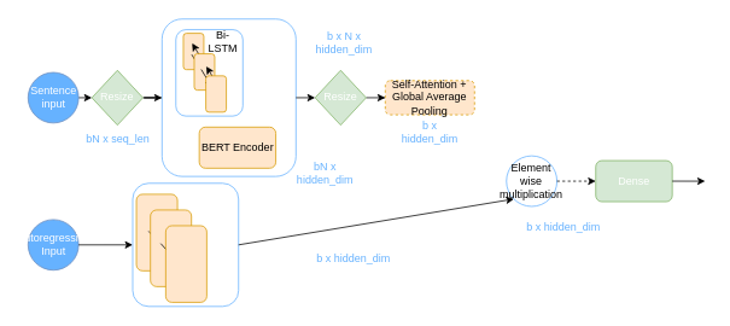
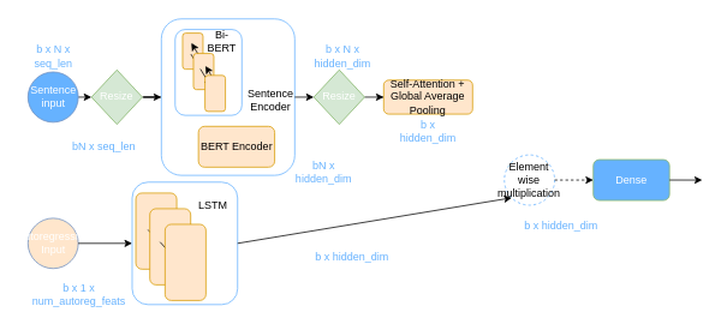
  <mxCell id="0" />
  <mxCell id="1" parent="0" />
  <mxCell id="2" value="" style="group" vertex="1" connectable="0" parent="1"><mxGeometry x="20" y="28" width="765" height="310" as="geometry" /></mxCell>
  <mxCell id="3" value="" style="rounded=1;whiteSpace=wrap;html=1;shadow=0;glass=0;sketch=0;strokeColor=#d79b00;fillColor=#ffe6cc;rotation=90;" vertex="1" parent="2"><mxGeometry x="110.696" y="205.659" width="84.608" height="45.366" as="geometry" /></mxCell>
  <mxCell id="4" value="" style="endArrow=classic;html=1;rounded=0;fontColor=#000000;entryX=0.5;entryY=1;entryDx=0;entryDy=0;exitX=0.5;exitY=1;exitDx=0;exitDy=0;" edge="1" parent="2"><mxGeometry width="50" height="50" relative="1" as="geometry"><mxPoint x="143.834" y="226.829" as="sourcePoint" /><mxPoint x="159.346" y="244.22" as="targetPoint" /></mxGeometry></mxCell>
  <mxCell id="5" style="edgeStyle=orthogonalEdgeStyle;rounded=0;orthogonalLoop=1;jettySize=auto;html=1;exitX=1;exitY=0.5;exitDx=0;exitDy=0;entryX=0;entryY=0.5;entryDx=0;entryDy=0;fontColor=#FFFFFF;" edge="1" parent="2" source="6" target="24"><mxGeometry relative="1" as="geometry" /></mxCell>
  <mxCell id="6" value="Sentence&lt;br&gt;input" style="ellipse;whiteSpace=wrap;html=1;aspect=fixed;fillColor=#66B2FF;strokeColor=#6c8ebf;fontColor=#FFFFFF;" vertex="1" parent="2"><mxGeometry x="10.576" y="51.476" width="55.837" height="55.837" as="geometry" /></mxCell>
+ <mxCell id="7" value="b x N x seq_len" style="text;html=1;strokeColor=none;fillColor=none;align=center;verticalAlign=middle;whiteSpace=wrap;rounded=0;fontColor=#66B2FF;" vertex="1" parent="2"><mxGeometry y="22.683" width="77.558" height="22.683" as="geometry" /></mxCell>
  <mxCell id="8" value="" style="group;fontStyle=4" vertex="1" connectable="0" parent="2"><mxGeometry x="179.793" width="133.963" height="166.341" as="geometry" /></mxCell>
  <mxCell id="9" value="" style="group;fontStyle=0" vertex="1" connectable="0" parent="8"><mxGeometry x="5.718" width="73.165" height="103.585" as="geometry" /></mxCell>
  <mxCell id="10" value="" style="rounded=1;whiteSpace=wrap;html=1;shadow=0;glass=0;sketch=0;fontColor=#FFFFFF;fillColor=none;rotation=-90;strokeColor=#66B2FF;fontStyle=0" vertex="1" parent="9"><mxGeometry x="-22.266" y="14.91" width="95.431" height="74.067" as="geometry" /></mxCell>
  <mxCell id="11" value="" style="group;fontStyle=0" vertex="1" connectable="0" parent="9"><mxGeometry x="-2.538" y="5.293" width="64.584" height="91.488" as="geometry" /></mxCell>
  <mxCell id="12" value="" style="rounded=1;whiteSpace=wrap;html=1;fillColor=#ffe6cc;rotation=-90;strokeColor=#d79b00;glass=0;sketch=0;shadow=0;container=0;fontStyle=0" vertex="1" parent="11"><mxGeometry x="-9.489" y="11.689" width="40.092" height="22.642" as="geometry" /></mxCell>
  <mxCell id="13" value="" style="endArrow=classic;html=1;rounded=0;fontColor=#FFFFFF;entryX=0.75;entryY=0;entryDx=0;entryDy=0;fontStyle=0" edge="1" parent="11"><mxGeometry width="50" height="50" relative="1" as="geometry"><mxPoint x="8.552" y="26.406" as="sourcePoint" /><mxPoint x="20.58" y="46.217" as="targetPoint" /></mxGeometry></mxCell>
  <mxCell id="14" value="" style="endArrow=classic;html=1;rounded=0;fontColor=#FFFFFF;entryX=0.75;entryY=0;entryDx=0;entryDy=0;fontStyle=0" edge="1" parent="11"><mxGeometry width="50" height="50" relative="1" as="geometry"><mxPoint x="20.981" y="33.764" as="sourcePoint" /><mxPoint x="8.953" y="13.953" as="targetPoint" /></mxGeometry></mxCell>
  <mxCell id="15" value="" style="rounded=1;whiteSpace=wrap;html=1;fillColor=#ffe6cc;rotation=-90;strokeColor=#d79b00;container=0;fontStyle=0" vertex="1" parent="11"><mxGeometry x="2.538" y="34.33" width="40.092" height="22.642" as="geometry" /></mxCell>
  <mxCell id="16" value="" style="endArrow=classic;html=1;rounded=0;fontColor=#FFFFFF;entryX=0.75;entryY=0;entryDx=0;entryDy=0;fontStyle=0" edge="1" parent="11"><mxGeometry width="50" height="50" relative="1" as="geometry"><mxPoint x="18.976" y="42.821" as="sourcePoint" /><mxPoint x="31.004" y="62.632" as="targetPoint" /></mxGeometry></mxCell>
  <mxCell id="17" value="" style="endArrow=classic;html=1;rounded=0;fontColor=#FFFFFF;entryX=0.75;entryY=0;entryDx=0;entryDy=0;fontStyle=0" edge="1" parent="11"><mxGeometry width="50" height="50" relative="1" as="geometry"><mxPoint x="36.617" y="59.236" as="sourcePoint" /><mxPoint x="24.589" y="39.424" as="targetPoint" /></mxGeometry></mxCell>
  <mxCell id="18" value="" style="rounded=1;whiteSpace=wrap;html=1;fillColor=#ffe6cc;rotation=-90;strokeColor=#d79b00;container=0;fontStyle=0" vertex="1" parent="11"><mxGeometry x="15.368" y="58.67" width="40.092" height="22.642" as="geometry" /></mxCell>
- <mxCell id="19" value="Bi-LSTM" style="text;html=1;strokeColor=none;fillColor=none;align=center;verticalAlign=middle;whiteSpace=wrap;rounded=0;shadow=0;glass=0;sketch=0;fontColor=#000000;fontStyle=0" vertex="1" parent="11"><mxGeometry x="22.28" width="42.304" height="22.683" as="geometry" /></mxCell>
+ <mxCell id="19" value="Bi-BERT" style="text;html=1;strokeColor=none;fillColor=none;align=center;verticalAlign=middle;whiteSpace=wrap;rounded=0;shadow=0;glass=0;sketch=0;fontColor=#000000;fontStyle=0" vertex="1" parent="11"><mxGeometry x="22.28" width="42.304" height="22.683" as="geometry" /></mxCell>
  <mxCell id="20" value="BERT Encoder" style="rounded=1;whiteSpace=wrap;html=1;shadow=0;glass=0;sketch=0;strokeColor=#d79b00;fillColor=#ffe6cc;fontStyle=0" vertex="1" parent="8"><mxGeometry x="20" y="111.902" width="84.608" height="45.366" as="geometry" /></mxCell>
  <mxCell id="21" value="" style="rounded=1;whiteSpace=wrap;html=1;shadow=0;glass=0;sketch=0;strokeColor=#66B2FF;fontColor=#FFFFFF;fillColor=none;fontStyle=0" vertex="1" parent="8"><mxGeometry x="-21.152" y="-7.561" width="148.065" height="173.902" as="geometry" /></mxCell>
+ <mxCell id="22" value="Sentence Encoder" style="text;html=1;strokeColor=none;fillColor=none;align=center;verticalAlign=middle;whiteSpace=wrap;rounded=0;shadow=0;glass=0;sketch=0;fontColor=#000000;" vertex="1" parent="8"><mxGeometry x="78.883" y="71.829" width="42.304" height="22.683" as="geometry" /></mxCell>
  <mxCell id="23" style="edgeStyle=orthogonalEdgeStyle;rounded=0;orthogonalLoop=1;jettySize=auto;html=1;fontColor=#000000;" edge="1" parent="2" source="24" target="21"><mxGeometry relative="1" as="geometry" /></mxCell>
  <mxCell id="24" value="Resize" style="rhombus;whiteSpace=wrap;html=1;shadow=0;glass=0;sketch=0;strokeColor=#82b366;fillColor=#d5e8d4;fontColor=#FFFFFF;" vertex="1" parent="2"><mxGeometry x="81.083" y="49.146" width="56.406" height="60.488" as="geometry" /></mxCell>
- <mxCell id="25" value="bN x seq_len" style="text;html=1;strokeColor=none;fillColor=none;align=center;verticalAlign=middle;whiteSpace=wrap;rounded=0;fontColor=#66B2FF;" vertex="1" parent="2"><mxGeometry x="70.507" y="113.415" width="77.558" height="22.683" as="geometry" /></mxCell>
- <mxCell id="26" value="Self-Attention + Global Average Pooling" style="rounded=1;whiteSpace=wrap;html=1;shadow=0;glass=0;sketch=0;strokeColor=#d79b00;fillColor=#ffe6cc;dashed=1;" vertex="1" parent="2"><mxGeometry x="405.415" y="60.488" width="98.71" height="37.805" as="geometry" /></mxCell>
+ <mxCell id="25" value="bN x seq_len" style="text;html=1;strokeColor=none;fillColor=none;align=center;verticalAlign=middle;whiteSpace=wrap;rounded=0;fontColor=#66B2FF;" vertex="1" parent="2"><mxGeometry x="55.507" y="123.415" width="77.558" height="22.683" as="geometry" /></mxCell>
+ <mxCell id="26" value="Self-Attention + Global Average Pooling" style="rounded=1;whiteSpace=wrap;html=1;shadow=0;glass=0;sketch=0;strokeColor=#d79b00;fillColor=#ffe6cc;" vertex="1" parent="2"><mxGeometry x="405.415" y="60.488" width="98.71" height="37.805" as="geometry" /></mxCell>
  <mxCell id="27" style="edgeStyle=orthogonalEdgeStyle;rounded=0;orthogonalLoop=1;jettySize=auto;html=1;fontColor=#000000;" edge="1" parent="2" source="28" target="26"><mxGeometry relative="1" as="geometry" /></mxCell>
  <mxCell id="28" value="Resize" style="rhombus;whiteSpace=wrap;html=1;shadow=0;glass=0;sketch=0;strokeColor=#82b366;fillColor=#d5e8d4;fontColor=#FFFFFF;" vertex="1" parent="2"><mxGeometry x="327.857" y="49.146" width="56.406" height="60.488" as="geometry" /></mxCell>
  <mxCell id="29" value="bN x hidden_dim" style="text;html=1;strokeColor=none;fillColor=none;align=center;verticalAlign=middle;whiteSpace=wrap;rounded=0;fontColor=#66B2FF;" vertex="1" parent="2"><mxGeometry x="299.654" y="151.22" width="77.558" height="22.683" as="geometry" /></mxCell>
- <mxCell id="30" value="b x N x hidden_dim" style="text;html=1;strokeColor=none;fillColor=none;align=center;verticalAlign=middle;whiteSpace=wrap;rounded=0;fontColor=#66B2FF;" vertex="1" parent="2"><mxGeometry x="320.806" y="7.683" width="77.558" height="22.683" as="geometry" /></mxCell>
+ <mxCell id="30" value="b x N x hidden_dim" style="text;html=1;strokeColor=none;fillColor=none;align=center;verticalAlign=middle;whiteSpace=wrap;rounded=0;fontColor=#66B2FF;" vertex="1" parent="2"><mxGeometry x="320.806" y="22.683" width="77.558" height="22.683" as="geometry" /></mxCell>
  <mxCell id="31" style="edgeStyle=orthogonalEdgeStyle;rounded=0;orthogonalLoop=1;jettySize=auto;html=1;exitX=1;exitY=0.5;exitDx=0;exitDy=0;entryX=0;entryY=0.5;entryDx=0;entryDy=0;fontColor=#000000;" edge="1" parent="2" source="21" target="28"><mxGeometry relative="1" as="geometry" /></mxCell>
  <mxCell id="32" style="edgeStyle=orthogonalEdgeStyle;rounded=0;orthogonalLoop=1;jettySize=auto;html=1;exitX=0.5;exitY=1;exitDx=0;exitDy=0;fontColor=#000000;" edge="1" parent="2" source="25" target="25"><mxGeometry relative="1" as="geometry" /></mxCell>
  <mxCell id="33" value="b x hidden_dim" style="text;html=1;strokeColor=none;fillColor=none;align=center;verticalAlign=middle;whiteSpace=wrap;rounded=0;fontColor=#66B2FF;" vertex="1" parent="2"><mxGeometry x="415.991" y="105.854" width="77.558" height="22.683" as="geometry" /></mxCell>
- <mxCell id="34" value="Element wise&lt;br&gt;multiplication" style="ellipse;whiteSpace=wrap;html=1;aspect=fixed;shadow=0;glass=0;sketch=0;strokeColor=#66B2FF;fontColor=#000000;fillColor=none;" vertex="1" parent="2"><mxGeometry x="539.378" y="143.659" width="55.837" height="55.837" as="geometry" /></mxCell>
- <mxCell id="35" value="Autoregressive&lt;br&gt;Input" style="ellipse;whiteSpace=wrap;html=1;aspect=fixed;fillColor=#66B2FF;strokeColor=#6c8ebf;fontColor=#FFFFFF;" vertex="1" parent="2"><mxGeometry x="10.576" y="214.037" width="55.837" height="55.837" as="geometry" /></mxCell>
+ <mxCell id="34" value="Element wise&lt;br&gt;multiplication" style="ellipse;whiteSpace=wrap;html=1;aspect=fixed;shadow=0;glass=0;sketch=0;strokeColor=#66B2FF;fontColor=#000000;fillColor=none;dashed=1;" vertex="1" parent="2"><mxGeometry x="539.378" y="143.659" width="55.837" height="55.837" as="geometry" /></mxCell>
+ <mxCell id="35" value="Autoregressive&lt;br&gt;Input" style="ellipse;whiteSpace=wrap;html=1;aspect=fixed;fillColor=#ffe6cc;strokeColor=#6c8ebf;fontColor=#FFFFFF;" vertex="1" parent="2"><mxGeometry x="10.576" y="214.037" width="55.837" height="55.837" as="geometry" /></mxCell>
  <mxCell id="36" value="" style="rounded=1;whiteSpace=wrap;html=1;shadow=0;glass=0;sketch=0;strokeColor=#d79b00;fillColor=#ffe6cc;rotation=90;" vertex="1" parent="2"><mxGeometry x="126.207" y="223.049" width="84.608" height="45.366" as="geometry" /></mxCell>
  <mxCell id="37" value="" style="endArrow=classic;html=1;rounded=0;fontColor=#000000;entryX=0.5;entryY=1;entryDx=0;entryDy=0;exitX=0.5;exitY=1;exitDx=0;exitDy=0;" edge="1" parent="2"><mxGeometry width="50" height="50" relative="1" as="geometry"><mxPoint x="157.23" y="240.439" as="sourcePoint" /><mxPoint x="172.742" y="257.829" as="targetPoint" /></mxGeometry></mxCell>
  <mxCell id="38" value="" style="rounded=1;whiteSpace=wrap;html=1;shadow=0;glass=0;sketch=0;strokeColor=#d79b00;fillColor=#ffe6cc;rotation=90;" vertex="1" parent="2"><mxGeometry x="143.129" y="240.439" width="84.608" height="45.366" as="geometry" /></mxCell>
  <mxCell id="39" value="" style="rounded=1;whiteSpace=wrap;html=1;shadow=0;glass=0;sketch=0;strokeColor=#66B2FF;fontColor=#000000;fillColor=none;" vertex="1" parent="2"><mxGeometry x="126.207" y="173.902" width="117.041" height="136.098" as="geometry" /></mxCell>
  <mxCell id="40" value="" style="endArrow=classic;html=1;rounded=0;fontColor=#000000;exitX=1;exitY=0.5;exitDx=0;exitDy=0;entryX=0;entryY=0.5;entryDx=0;entryDy=0;" edge="1" parent="2" source="35" target="39"><mxGeometry width="50" height="50" relative="1" as="geometry"><mxPoint x="179.793" y="234.39" as="sourcePoint" /><mxPoint x="215.046" y="196.585" as="targetPoint" /></mxGeometry></mxCell>
+ <mxCell id="41" value="b x 1 x num_autoreg_feats" style="text;html=1;strokeColor=none;fillColor=none;align=center;verticalAlign=middle;whiteSpace=wrap;rounded=0;fontColor=#66B2FF;" vertex="1" parent="2"><mxGeometry x="10.576" y="287.317" width="112.811" height="22.683" as="geometry" /></mxCell>
+ <mxCell id="42" value="LSTM" style="text;html=1;strokeColor=none;fillColor=none;align=center;verticalAlign=middle;whiteSpace=wrap;rounded=0;shadow=0;glass=0;sketch=0;fontColor=#000000;" vertex="1" parent="2"><mxGeometry x="195.304" y="189.024" width="42.304" height="22.683" as="geometry" /></mxCell>
  <mxCell id="43" value="" style="endArrow=classic;html=1;rounded=0;fontColor=#000000;exitX=1;exitY=0.5;exitDx=0;exitDy=0;entryX=0;entryY=1;entryDx=0;entryDy=0;" edge="1" parent="2" source="39" target="34"><mxGeometry width="50" height="50" relative="1" as="geometry"><mxPoint x="264.401" y="204.146" as="sourcePoint" /><mxPoint x="299.654" y="166.341" as="targetPoint" /></mxGeometry></mxCell>
  <mxCell id="44" value="b x hidden_dim" style="text;html=1;strokeColor=none;fillColor=none;align=center;verticalAlign=middle;whiteSpace=wrap;rounded=0;fontColor=#66B2FF;" vertex="1" parent="2"><mxGeometry x="313.756" y="245.732" width="112.811" height="22.683" as="geometry" /></mxCell>
  <mxCell id="45" value="b x hidden_dim" style="text;html=1;strokeColor=none;fillColor=none;align=center;verticalAlign=middle;whiteSpace=wrap;rounded=0;fontColor=#66B2FF;" vertex="1" parent="2"><mxGeometry x="546.429" y="211.707" width="112.811" height="22.683" as="geometry" /></mxCell>
- <mxCell id="46" value="Dense" style="rounded=1;whiteSpace=wrap;html=1;shadow=0;glass=0;sketch=0;strokeColor=#82b366;fillColor=#d5e8d4;fontColor=#FFFFFF;" vertex="1" parent="2"><mxGeometry x="638.088" y="148.89" width="84.608" height="45.366" as="geometry" /></mxCell>
+ <mxCell id="46" value="Dense" style="rounded=1;whiteSpace=wrap;html=1;shadow=0;glass=0;sketch=0;strokeColor=#82b366;fillColor=#66b2ff;fontColor=#FFFFFF;" vertex="1" parent="2"><mxGeometry x="638.088" y="148.89" width="84.608" height="45.366" as="geometry" /></mxCell>
  <mxCell id="47" style="edgeStyle=orthogonalEdgeStyle;rounded=0;orthogonalLoop=1;jettySize=auto;html=1;exitX=1;exitY=0.5;exitDx=0;exitDy=0;fontColor=#FFFFFF;dashed=1;" edge="1" parent="2" source="34" target="46"><mxGeometry relative="1" as="geometry" /></mxCell>
  <mxCell id="48" style="edgeStyle=orthogonalEdgeStyle;rounded=0;orthogonalLoop=1;jettySize=auto;html=1;exitX=1;exitY=0.5;exitDx=0;exitDy=0;fontColor=#FFFFFF;" edge="1" parent="1" source="46"><mxGeometry relative="1" as="geometry"><mxPoint x="779" y="200" as="targetPoint" /></mxGeometry></mxCell>
